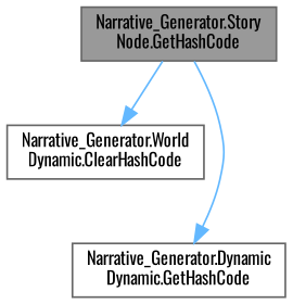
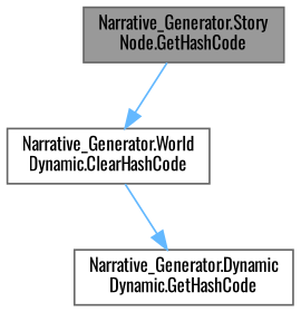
  digraph {
    fontname=Oswald
    rankdir=TB
    node [color=grey40 fillcolor=white fontname=Oswald fontsize=10 shape=box style=filled]
    edge [color=steelblue1 fontname=Oswald fontsize=10 labelfontname=Helvetica labelfontsize=10 style=solid]
    n1 [color=gray40 fillcolor=grey60 fontcolor=black height=0.2 label="Narrative_Generator.Story\lNode.GetHashCode" width=0.4]
    n2 [height=0.2 label="Narrative_Generator.World\lDynamic.ClearHashCode" width=0.4]
    n3 [height=0.2 label="Narrative_Generator.Dynamic\lDynamic.GetHashCode" width=0.4]
    n1 -> n2
-   n1 -> n3
+   n2 -> n3
  }
